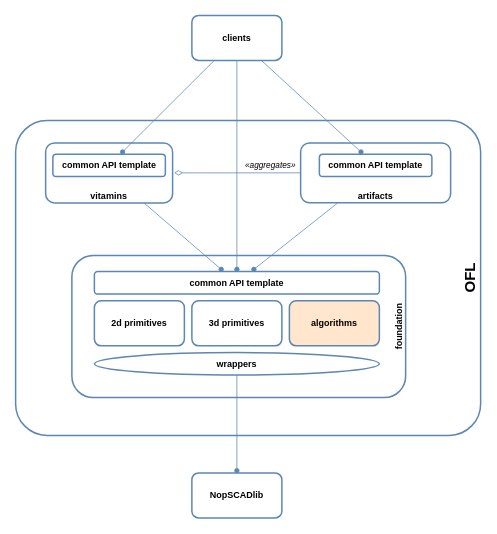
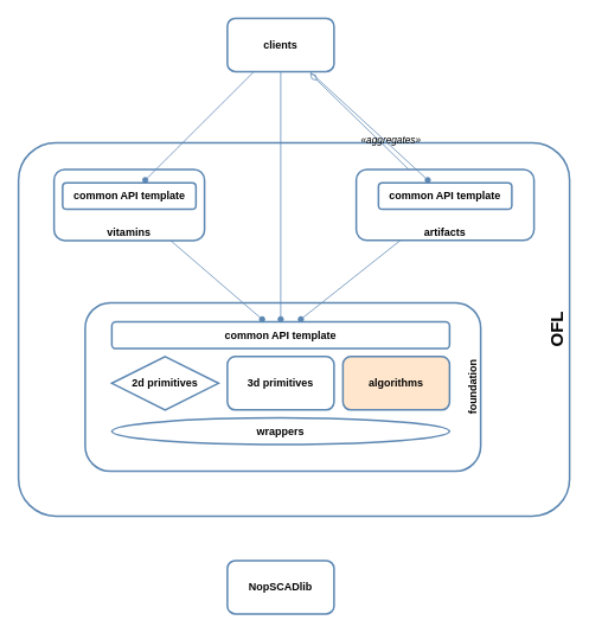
  <mxCell id="0" />
  <mxCell id="1" parent="0" />
  <mxCell id="2" value="clients" style="rounded=1;whiteSpace=wrap;html=1;fontStyle=1;strokeWidth=2;strokeColor=#5C87B2;fillStyle=auto;fillColor=#FFFFFF;" parent="1" vertex="1"><mxGeometry x="255" y="20" width="120" height="60" as="geometry" /></mxCell>
  <mxCell id="3" value="&lt;font style=&quot;font-size: 12px;&quot;&gt;&lt;b&gt;NopSCADlib&lt;/b&gt;&lt;/font&gt;" style="rounded=1;whiteSpace=wrap;html=1;strokeColor=#5C87B2;strokeWidth=2;" parent="1" vertex="1"><mxGeometry x="255" y="630" width="120" height="60" as="geometry" /></mxCell>
  <mxCell id="4" value="OFL" style="rounded=1;whiteSpace=wrap;html=1;fontStyle=1;strokeWidth=2;strokeColor=#5C87B2;container=1;collapsible=0;recursiveResize=0;labelPosition=center;verticalLabelPosition=middle;align=center;verticalAlign=bottom;horizontal=0;fontSize=20;arcSize=10;" parent="1" vertex="1"><mxGeometry x="20" y="160" width="620" height="420" as="geometry" /></mxCell>
  <mxCell id="5" value="vitamins" style="rounded=1;whiteSpace=wrap;html=1;fontStyle=1;strokeWidth=2;strokeColor=#5C87B2;container=1;collapsible=0;recursiveResize=0;labelPosition=center;verticalLabelPosition=middle;align=center;verticalAlign=bottom;" parent="4" vertex="1"><mxGeometry x="40" y="30" width="169.29" height="80" as="geometry" /></mxCell>
  <mxCell id="6" value="common API template" style="rounded=1;whiteSpace=wrap;html=1;fontStyle=1;strokeColor=#5C87B2;strokeWidth=2;fontColor=#000000;" parent="5" vertex="1"><mxGeometry x="9.65" y="15.03" width="150" height="29.921" as="geometry" /></mxCell>
  <mxCell id="7" value="artifacts" style="rounded=1;whiteSpace=wrap;html=1;fontStyle=1;strokeWidth=2;strokeColor=#5C87B2;verticalAlign=bottom;container=1;collapsible=0;recursiveResize=0;" parent="4" vertex="1"><mxGeometry x="380" y="30" width="200" height="79.921" as="geometry" /></mxCell>
  <mxCell id="8" value="common API template" style="rounded=1;whiteSpace=wrap;html=1;fontStyle=1;strokeColor=#5C87B2;strokeWidth=2;fontColor=#000000;" parent="7" vertex="1"><mxGeometry x="25" y="15.03" width="150" height="29.921" as="geometry" /></mxCell>
- <mxCell id="9" value="«aggregates»" style="rounded=0;orthogonalLoop=1;jettySize=auto;endArrow=diamondThin;endFill=0;targetPerimeterSpacing=2;labelBackgroundColor=none;fontStyle=2;strokeColor=#5C87B2;endSize=9;" parent="4" source="7" target="5" edge="1"><mxGeometry x="-0.526" y="-10" relative="1" as="geometry"><mxPoint x="372" y="69.972" as="sourcePoint" /><mxPoint x="203.29" y="69.99" as="targetPoint" /><mxPoint as="offset" /></mxGeometry></mxCell>
+ <mxCell id="9" value="«aggregates»" style="rounded=0;orthogonalLoop=1;jettySize=auto;endArrow=diamondThin;endFill=0;targetPerimeterSpacing=2;labelBackgroundColor=none;fontStyle=2;strokeColor=#5C87B2;endSize=9;" parent="4" source="7" target="2" edge="1"><mxGeometry x="-0.526" y="-10" relative="1" as="geometry"><mxPoint x="372" y="69.972" as="sourcePoint" /><mxPoint x="203.29" y="69.99" as="targetPoint" /><mxPoint as="offset" /></mxGeometry></mxCell>
  <mxCell id="10" value="foundation" style="rounded=1;whiteSpace=wrap;html=1;fontStyle=1;strokeColor=#5C87B2;strokeWidth=2;container=1;recursiveResize=0;collapsible=0;labelPosition=center;verticalLabelPosition=middle;align=center;verticalAlign=bottom;horizontal=0;" parent="4" vertex="1"><mxGeometry x="75" y="180" width="445" height="189.65" as="geometry" /></mxCell>
- <mxCell id="11" value="2d primitives" style="rounded=1;whiteSpace=wrap;html=1;fontStyle=1;strokeColor=#5C87B2;strokeWidth=2;" parent="10" vertex="1"><mxGeometry x="30" y="60.65" width="120" height="60" as="geometry" /></mxCell>
+ <mxCell id="11" value="2d primitives" style="rhombus;whiteSpace=wrap;html=1;fontStyle=1;strokeColor=#5C87B2;strokeWidth=2;" parent="10" vertex="1"><mxGeometry x="30" y="60.65" width="120" height="60" as="geometry" /></mxCell>
  <mxCell id="12" value="3d primitives" style="rounded=1;whiteSpace=wrap;html=1;fontStyle=1;strokeColor=#5C87B2;strokeWidth=2;" parent="10" vertex="1"><mxGeometry x="160" y="60.65" width="120" height="60" as="geometry" /></mxCell>
  <mxCell id="13" value="algorithms" style="rounded=1;whiteSpace=wrap;html=1;fontStyle=1;strokeColor=#5C87B2;strokeWidth=2;fillColor=#ffe6cc;" parent="10" vertex="1"><mxGeometry x="290" y="60.65" width="120" height="60" as="geometry" /></mxCell>
  <mxCell id="14" value="common API template" style="rounded=1;whiteSpace=wrap;html=1;fontStyle=1;strokeColor=#5C87B2;strokeWidth=2;fillStyle=auto;" parent="10" vertex="1"><mxGeometry x="30" y="21.65" width="380" height="30" as="geometry" /></mxCell>
  <mxCell id="15" value="wrappers" style="ellipse;whiteSpace=wrap;html=1;fontStyle=1;strokeColor=#5C87B2;strokeWidth=2;fillStyle=auto;" parent="10" vertex="1"><mxGeometry x="30" y="129.65" width="380" height="30" as="geometry" /></mxCell>
  <mxCell id="16" style="rounded=0;orthogonalLoop=1;jettySize=auto;html=1;endArrow=oval;endFill=1;targetPerimeterSpacing=3;strokeColor=#5C87B2;endSize=6;" parent="4" source="7" target="14" edge="1"><mxGeometry relative="1" as="geometry"><mxPoint x="305" y="-290" as="sourcePoint" /><mxPoint x="305" y="222" as="targetPoint" /></mxGeometry></mxCell>
  <mxCell id="17" style="rounded=0;orthogonalLoop=1;jettySize=auto;html=1;endArrow=oval;endFill=1;strokeColor=#5C87B2;targetPerimeterSpacing=3;endSize=6;" parent="4" source="5" target="14" edge="1"><mxGeometry relative="1" as="geometry"><mxPoint x="585" y="-93" as="sourcePoint" /><mxPoint x="318" y="222" as="targetPoint" /></mxGeometry></mxCell>
- <mxCell id="18" style="rounded=0;orthogonalLoop=1;jettySize=auto;html=1;endArrow=oval;endFill=1;targetPerimeterSpacing=3;strokeColor=#5C87B2;" parent="1" source="15" target="3" edge="1"><mxGeometry relative="1" as="geometry"><mxPoint x="245" y="572.152" as="sourcePoint" /><mxPoint x="409" y="429" as="targetPoint" /></mxGeometry></mxCell>
  <mxCell id="19" style="rounded=0;orthogonalLoop=1;jettySize=auto;html=1;endArrow=oval;endFill=1;targetPerimeterSpacing=3;strokeColor=#5C87B2;" parent="1" source="2" target="6" edge="1"><mxGeometry relative="1" as="geometry"><mxPoint x="351" y="-18" as="sourcePoint" /><mxPoint x="459" y="132" as="targetPoint" /></mxGeometry></mxCell>
  <mxCell id="20" style="rounded=0;orthogonalLoop=1;jettySize=auto;html=1;endArrow=oval;endFill=1;sourcePerimeterSpacing=0;targetPerimeterSpacing=3;strokeColor=#5C87B2;" parent="1" source="2" target="8" edge="1"><mxGeometry relative="1" as="geometry" /></mxCell>
  <mxCell id="21" style="rounded=0;orthogonalLoop=1;jettySize=auto;html=1;endArrow=oval;endFill=1;strokeColor=#5C87B2;targetPerimeterSpacing=3;" parent="1" source="2" target="14" edge="1"><mxGeometry relative="1" as="geometry"><mxPoint x="361" y="-8" as="sourcePoint" /><mxPoint x="216" y="272" as="targetPoint" /></mxGeometry></mxCell>
